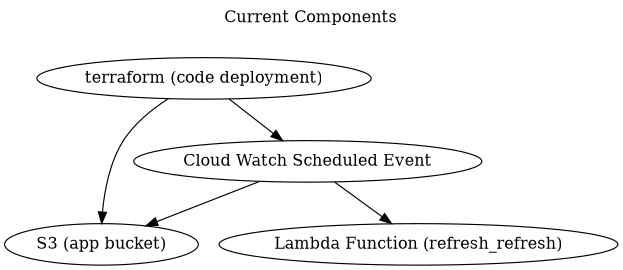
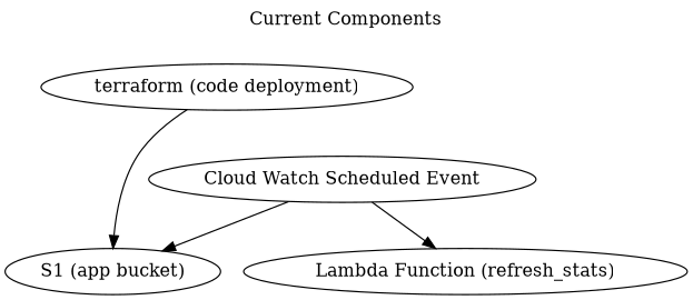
  digraph {
    label="Current Components"
    labelloc=top
    n1 [label="terraform (code deployment)"]
-   n2 [label="S3 (app bucket)"]
+   n2 [label="S1 (app bucket)"]
    n3 [label="Cloud Watch Scheduled Event"]
-   n4 [label="Lambda Function (refresh_refresh)"]
+   n4 [label="Lambda Function (refresh_stats)"]
    n1 -> n2
-   n1 -> n3
    n3 -> n2
    n3 -> n4
  }
